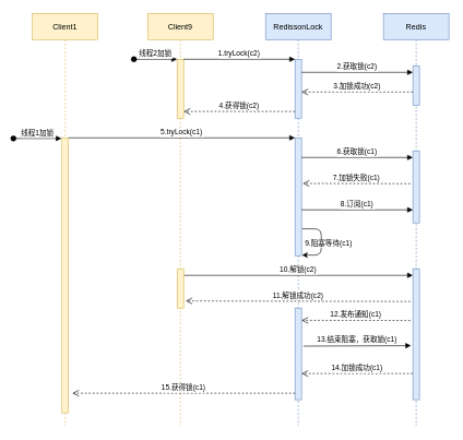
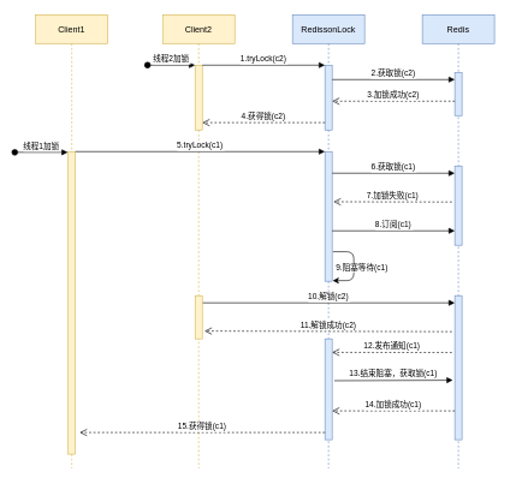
  <mxCell id="0" />
  <mxCell id="1" parent="0" />
  <mxCell id="2" value="RedissonLock" style="shape=umlLifeline;perimeter=lifelinePerimeter;container=1;collapsible=0;recursiveResize=0;rounded=0;shadow=0;strokeWidth=1;fillColor=#dae8fc;strokeColor=#6c8ebf;" parent="1" vertex="1"><mxGeometry x="405" y="20" width="100" height="630" as="geometry" /></mxCell>
  <mxCell id="3" value="" style="points=[];perimeter=orthogonalPerimeter;rounded=0;shadow=0;strokeWidth=1;fillColor=#dae8fc;strokeColor=#6c8ebf;" parent="2" vertex="1"><mxGeometry x="45" y="70" width="10" height="90" as="geometry" /></mxCell>
  <mxCell id="4" value="" style="points=[];perimeter=orthogonalPerimeter;rounded=0;shadow=0;strokeWidth=1;fillColor=#dae8fc;strokeColor=#6c8ebf;" parent="2" vertex="1"><mxGeometry x="45" y="190" width="10" height="180" as="geometry" /></mxCell>
  <mxCell id="5" value="" style="points=[];perimeter=orthogonalPerimeter;rounded=0;shadow=0;strokeWidth=1;fillColor=#dae8fc;strokeColor=#6c8ebf;" parent="2" vertex="1"><mxGeometry x="45" y="450" width="10" height="140" as="geometry" /></mxCell>
  <mxCell id="6" value="Client1" style="shape=umlLifeline;perimeter=lifelinePerimeter;container=1;collapsible=0;recursiveResize=0;rounded=0;shadow=0;strokeWidth=1;fillColor=#fff2cc;strokeColor=#d6b656;" parent="1" vertex="1"><mxGeometry x="49" y="20" width="100" height="630" as="geometry" /></mxCell>
  <mxCell id="7" value="" style="points=[];perimeter=orthogonalPerimeter;rounded=0;shadow=0;strokeWidth=1;fillColor=#fff2cc;strokeColor=#d6b656;" parent="6" vertex="1"><mxGeometry x="45" y="190" width="10" height="420" as="geometry" /></mxCell>
  <mxCell id="8" value="线程2加锁" style="verticalAlign=bottom;startArrow=oval;endArrow=block;startSize=8;shadow=0;strokeWidth=1;entryX=0;entryY=0;entryDx=0;entryDy=0;entryPerimeter=0;" parent="6" edge="1"><mxGeometry relative="1" as="geometry"><mxPoint x="155" y="70" as="sourcePoint" /><mxPoint x="221" y="70" as="targetPoint" /></mxGeometry></mxCell>
- <mxCell id="9" value="Client9" style="shape=umlLifeline;perimeter=lifelinePerimeter;container=1;collapsible=0;recursiveResize=0;rounded=0;shadow=0;strokeWidth=1;fillColor=#fff2cc;strokeColor=#d6b656;" parent="1" vertex="1"><mxGeometry x="225" y="20" width="100" height="630" as="geometry" /></mxCell>
+ <mxCell id="9" value="Client2" style="shape=umlLifeline;perimeter=lifelinePerimeter;container=1;collapsible=0;recursiveResize=0;rounded=0;shadow=0;strokeWidth=1;fillColor=#fff2cc;strokeColor=#d6b656;" parent="1" vertex="1"><mxGeometry x="225" y="20" width="100" height="630" as="geometry" /></mxCell>
  <mxCell id="10" value="5.tryLock(c1)" style="verticalAlign=bottom;endArrow=block;shadow=0;strokeWidth=1;" parent="9" edge="1"><mxGeometry relative="1" as="geometry"><mxPoint x="-121" y="190.0" as="sourcePoint" /><mxPoint x="225" y="190" as="targetPoint" /></mxGeometry></mxCell>
  <mxCell id="11" value="6.获取锁(c1)" style="verticalAlign=bottom;endArrow=block;shadow=0;strokeWidth=1;entryX=0;entryY=0.091;entryDx=0;entryDy=0;entryPerimeter=0;" parent="9" edge="1" target="17"><mxGeometry relative="1" as="geometry"><mxPoint x="235" y="220" as="sourcePoint" /><mxPoint x="395" y="220" as="targetPoint" /></mxGeometry></mxCell>
  <mxCell id="12" value="10.解锁(c2)" style="verticalAlign=bottom;endArrow=block;shadow=0;strokeWidth=1;entryX=0;entryY=0.05;entryDx=0;entryDy=0;entryPerimeter=0;" parent="9" edge="1" target="18"><mxGeometry relative="1" as="geometry"><mxPoint x="55" y="400.0" as="sourcePoint" /><mxPoint x="395" y="400" as="targetPoint" /></mxGeometry></mxCell>
  <mxCell id="13" value="" style="points=[];perimeter=orthogonalPerimeter;rounded=0;shadow=0;strokeWidth=1;fillColor=#fff2cc;strokeColor=#d6b656;" parent="9" vertex="1"><mxGeometry x="45" y="70" width="10" height="90" as="geometry" /></mxCell>
  <mxCell id="14" value="" style="points=[];perimeter=orthogonalPerimeter;rounded=0;shadow=0;strokeWidth=1;fillColor=#fff2cc;strokeColor=#d6b656;" parent="9" vertex="1"><mxGeometry x="45" y="390" width="10" height="60" as="geometry" /></mxCell>
  <mxCell id="15" value="Redis" style="shape=umlLifeline;perimeter=lifelinePerimeter;container=1;collapsible=0;recursiveResize=0;rounded=0;shadow=0;strokeWidth=1;fillColor=#dae8fc;strokeColor=#6c8ebf;" parent="1" vertex="1"><mxGeometry x="585" y="20" width="100" height="630" as="geometry" /></mxCell>
  <mxCell id="16" value="" style="points=[];perimeter=orthogonalPerimeter;rounded=0;shadow=0;strokeWidth=1;fillColor=#dae8fc;strokeColor=#6c8ebf;" parent="15" vertex="1"><mxGeometry x="45" y="80" width="10" height="60" as="geometry" /></mxCell>
  <mxCell id="17" value="" style="points=[];perimeter=orthogonalPerimeter;rounded=0;shadow=0;strokeWidth=1;fillColor=#dae8fc;strokeColor=#6c8ebf;" parent="15" vertex="1"><mxGeometry x="45" y="210" width="10" height="110" as="geometry" /></mxCell>
  <mxCell id="18" value="" style="points=[];perimeter=orthogonalPerimeter;rounded=0;shadow=0;strokeWidth=1;fillColor=#dae8fc;strokeColor=#6c8ebf;" parent="15" vertex="1"><mxGeometry x="45" y="390" width="10" height="200" as="geometry" /></mxCell>
  <mxCell id="19" value="1.tryLock(c2)" style="verticalAlign=bottom;endArrow=block;entryX=0;entryY=0;shadow=0;strokeWidth=1;" parent="1" edge="1"><mxGeometry relative="1" as="geometry"><mxPoint x="280" y="90" as="sourcePoint" /><mxPoint x="450" y="90" as="targetPoint" /></mxGeometry></mxCell>
  <mxCell id="20" value="2.获取锁(c2)" style="verticalAlign=bottom;endArrow=block;entryX=0;entryY=0;shadow=0;strokeWidth=1;" parent="1" edge="1"><mxGeometry relative="1" as="geometry"><mxPoint x="460" y="110" as="sourcePoint" /><mxPoint x="630" y="110" as="targetPoint" /></mxGeometry></mxCell>
  <mxCell id="21" value="3.加锁成功(c2)" style="verticalAlign=bottom;endArrow=open;dashed=1;endSize=8;exitX=0;exitY=0.95;shadow=0;strokeWidth=1;" parent="1" edge="1"><mxGeometry relative="1" as="geometry"><mxPoint x="460" y="140" as="targetPoint" /><mxPoint x="630" y="140" as="sourcePoint" /></mxGeometry></mxCell>
  <mxCell id="22" value="4.获得锁(c2)" style="verticalAlign=bottom;endArrow=open;dashed=1;endSize=8;exitX=0;exitY=0.95;shadow=0;strokeWidth=1;" parent="1" edge="1"><mxGeometry relative="1" as="geometry"><mxPoint x="280" y="169.76" as="targetPoint" /><mxPoint x="450" y="169.76" as="sourcePoint" /></mxGeometry></mxCell>
  <mxCell id="23" value="线程1加锁" style="verticalAlign=bottom;startArrow=oval;endArrow=block;startSize=8;shadow=0;strokeWidth=1;" parent="1" edge="1"><mxGeometry relative="1" as="geometry"><mxPoint x="20" y="211" as="sourcePoint" /><mxPoint x="93.5" y="211" as="targetPoint" /></mxGeometry></mxCell>
  <mxCell id="24" value="7.加锁失败(c1)" style="verticalAlign=bottom;endArrow=open;dashed=1;endSize=8;exitX=0;exitY=0.95;shadow=0;strokeWidth=1;entryX=1.186;entryY=0.387;entryDx=0;entryDy=0;entryPerimeter=0;" parent="1" edge="1" target="4"><mxGeometry relative="1" as="geometry"><mxPoint x="490" y="280" as="targetPoint" /><mxPoint x="626" y="280" as="sourcePoint" /></mxGeometry></mxCell>
  <mxCell id="25" value="8.订阅(c1)" style="verticalAlign=bottom;endArrow=block;entryX=0;entryY=0;shadow=0;strokeWidth=1;" parent="1" edge="1"><mxGeometry relative="1" as="geometry"><mxPoint x="460" y="320" as="sourcePoint" /><mxPoint x="630" y="320" as="targetPoint" /></mxGeometry></mxCell>
  <mxCell id="26" value="" style="edgeStyle=segmentEdgeStyle;endArrow=classic;html=1;entryX=1.166;entryY=0.51;entryDx=0;entryDy=0;entryPerimeter=0;" parent="1" edge="1"><mxGeometry width="50" height="50" relative="1" as="geometry"><mxPoint x="461" y="349" as="sourcePoint" /><mxPoint x="460.66" y="389.1" as="targetPoint" /><Array as="points"><mxPoint x="490" y="349" /><mxPoint x="490" y="389" /></Array></mxGeometry></mxCell>
  <mxCell id="27" value="9.阻塞等待(c1)" style="edgeLabel;html=1;align=center;verticalAlign=middle;resizable=0;points=[];" parent="26" vertex="1" connectable="0"><mxGeometry x="-0.165" relative="1" as="geometry"><mxPoint x="10" y="9" as="offset" /></mxGeometry></mxCell>
  <mxCell id="28" value="11.解锁成功(c2)" style="verticalAlign=bottom;endArrow=open;dashed=1;endSize=8;exitX=0;exitY=0.95;shadow=0;strokeWidth=1;entryX=1.303;entryY=0.819;entryDx=0;entryDy=0;entryPerimeter=0;" parent="1" target="14" edge="1"><mxGeometry relative="1" as="geometry"><mxPoint x="290" y="460" as="targetPoint" /><mxPoint x="626" y="460" as="sourcePoint" /></mxGeometry></mxCell>
  <mxCell id="29" value="12.发布通知(c1)" style="verticalAlign=bottom;endArrow=open;dashed=1;endSize=8;exitX=0;exitY=0.95;shadow=0;strokeWidth=1;entryX=1;entryY=0.134;entryDx=0;entryDy=0;entryPerimeter=0;" parent="1" target="5" edge="1"><mxGeometry relative="1" as="geometry"><mxPoint x="470" y="489" as="targetPoint" /><mxPoint x="626" y="489" as="sourcePoint" /></mxGeometry></mxCell>
  <mxCell id="30" value="13.结束阻塞，获取锁(c1)" style="verticalAlign=bottom;endArrow=block;shadow=0;strokeWidth=1;exitX=1.303;exitY=0.415;exitDx=0;exitDy=0;exitPerimeter=0;entryX=-0.283;entryY=0.587;entryDx=0;entryDy=0;entryPerimeter=0;" parent="1" source="5" target="18" edge="1"><mxGeometry relative="1" as="geometry"><mxPoint x="470" y="530" as="sourcePoint" /><mxPoint x="620" y="530" as="targetPoint" /></mxGeometry></mxCell>
  <mxCell id="31" value="14.加锁成功(c1)" style="verticalAlign=bottom;endArrow=open;dashed=1;endSize=8;exitX=0;exitY=0.95;shadow=0;strokeWidth=1;" parent="1" edge="1"><mxGeometry relative="1" as="geometry"><mxPoint x="460" y="570" as="targetPoint" /><mxPoint x="630" y="570" as="sourcePoint" /></mxGeometry></mxCell>
  <mxCell id="32" value="15.获得锁(c1)" style="verticalAlign=bottom;endArrow=open;dashed=1;endSize=8;exitX=0;exitY=0.95;shadow=0;strokeWidth=1;" parent="1" edge="1"><mxGeometry relative="1" as="geometry"><mxPoint x="110" y="600" as="targetPoint" /><mxPoint x="450" y="600" as="sourcePoint" /></mxGeometry></mxCell>
